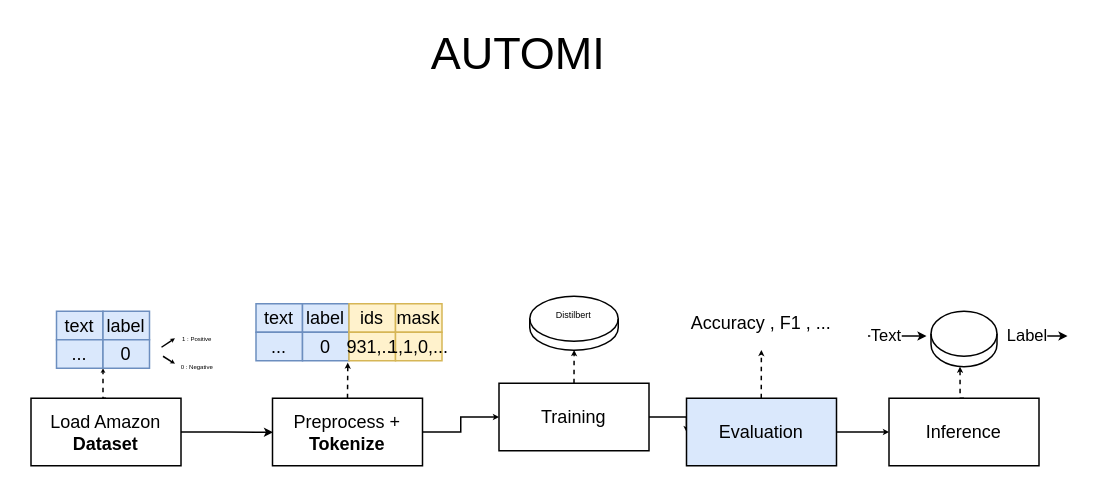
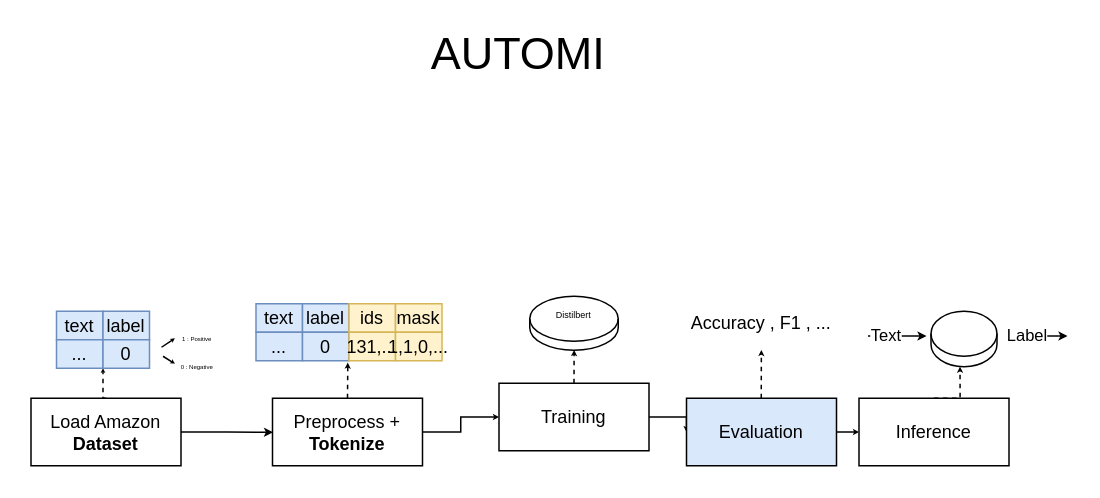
  <mxCell id="0" />
  <mxCell id="1" parent="0" />
  <mxCell id="2" value="&lt;font style=&quot;font-size: 30px;&quot;&gt;AUTOMI&lt;/font&gt;" style="text;html=1;align=center;verticalAlign=middle;whiteSpace=wrap;rounded=0;" parent="1" vertex="1"><mxGeometry x="315" y="20" width="60" height="30" as="geometry" /></mxCell>
  <mxCell id="3" style="edgeStyle=orthogonalEdgeStyle;rounded=0;orthogonalLoop=1;jettySize=auto;html=1;exitX=1;exitY=0.5;exitDx=0;exitDy=0;endSize=3;" edge="1" parent="1" source="5"><mxGeometry relative="1" as="geometry"><mxPoint x="181.333" y="287.667" as="targetPoint" /></mxGeometry></mxCell>
  <mxCell id="4" style="edgeStyle=orthogonalEdgeStyle;rounded=0;orthogonalLoop=1;jettySize=auto;html=1;exitX=0.5;exitY=0;exitDx=0;exitDy=0;entryX=0;entryY=1;entryDx=0;entryDy=0;dashed=1;endSize=0;" edge="1" parent="1" source="5" target="12"><mxGeometry relative="1" as="geometry" /></mxCell>
  <mxCell id="5" value="Load Amazon &lt;b&gt;Dataset&lt;/b&gt;" style="rounded=0;whiteSpace=wrap;html=1;" vertex="1" parent="1"><mxGeometry x="20" y="265" width="100" height="45" as="geometry" /></mxCell>
  <mxCell id="6" style="edgeStyle=orthogonalEdgeStyle;rounded=0;orthogonalLoop=1;jettySize=auto;html=1;exitX=0.5;exitY=0;exitDx=0;exitDy=0;dashed=1;endSize=1;" edge="1" parent="1" source="8"><mxGeometry relative="1" as="geometry"><mxPoint x="231.2" y="241.2" as="targetPoint" /></mxGeometry></mxCell>
  <mxCell id="7" style="edgeStyle=orthogonalEdgeStyle;rounded=0;orthogonalLoop=1;jettySize=auto;html=1;exitX=1;exitY=0.5;exitDx=0;exitDy=0;entryX=0;entryY=0.5;entryDx=0;entryDy=0;endSize=1;" edge="1" parent="1" source="8" target="23"><mxGeometry relative="1" as="geometry" /></mxCell>
  <mxCell id="8" value="Preprocess + &lt;b&gt;Tokenize&lt;/b&gt;" style="rounded=0;whiteSpace=wrap;html=1;" vertex="1" parent="1"><mxGeometry x="181" y="265" width="100" height="45" as="geometry" /></mxCell>
  <mxCell id="9" value="text" style="rounded=0;whiteSpace=wrap;html=1;fillColor=#dae8fc;strokeColor=#6c8ebf;" vertex="1" parent="1"><mxGeometry x="37" y="207" width="31" height="19" as="geometry" /></mxCell>
  <mxCell id="10" value="label" style="rounded=0;whiteSpace=wrap;html=1;fillColor=#dae8fc;strokeColor=#6c8ebf;" vertex="1" parent="1"><mxGeometry x="68" y="207" width="31" height="19" as="geometry" /></mxCell>
  <mxCell id="11" value="..." style="rounded=0;whiteSpace=wrap;html=1;fillColor=#dae8fc;strokeColor=#6c8ebf;" vertex="1" parent="1"><mxGeometry x="37" y="226" width="31" height="19" as="geometry" /></mxCell>
  <mxCell id="12" value="0" style="rounded=0;whiteSpace=wrap;html=1;fillColor=#dae8fc;strokeColor=#6c8ebf;" vertex="1" parent="1"><mxGeometry x="68" y="226" width="31" height="19" as="geometry" /></mxCell>
  <mxCell id="13" value="text" style="rounded=0;whiteSpace=wrap;html=1;fillColor=#dae8fc;strokeColor=#6c8ebf;" vertex="1" parent="1"><mxGeometry x="170" y="202" width="31" height="19" as="geometry" /></mxCell>
  <mxCell id="14" value="label" style="rounded=0;whiteSpace=wrap;html=1;fillColor=#dae8fc;strokeColor=#6c8ebf;" vertex="1" parent="1"><mxGeometry x="201" y="202" width="31" height="19" as="geometry" /></mxCell>
  <mxCell id="15" value="..." style="rounded=0;whiteSpace=wrap;html=1;fillColor=#dae8fc;strokeColor=#6c8ebf;" vertex="1" parent="1"><mxGeometry x="170" y="221" width="31" height="19" as="geometry" /></mxCell>
  <mxCell id="16" value="0" style="rounded=0;whiteSpace=wrap;html=1;fillColor=#dae8fc;strokeColor=#6c8ebf;" vertex="1" parent="1"><mxGeometry x="201" y="221" width="31" height="19" as="geometry" /></mxCell>
  <mxCell id="17" value="ids" style="rounded=0;whiteSpace=wrap;html=1;fillColor=#fff2cc;strokeColor=#d6b656;" vertex="1" parent="1"><mxGeometry x="232" y="202" width="31" height="19" as="geometry" /></mxCell>
  <mxCell id="18" value="mask" style="rounded=0;whiteSpace=wrap;html=1;fillColor=#fff2cc;strokeColor=#d6b656;" vertex="1" parent="1"><mxGeometry x="263" y="202" width="31" height="19" as="geometry" /></mxCell>
- <mxCell id="19" value="931,..." style="rounded=0;whiteSpace=wrap;html=1;fillColor=#fff2cc;strokeColor=#d6b656;" vertex="1" parent="1"><mxGeometry x="232" y="221" width="31" height="19" as="geometry" /></mxCell>
+ <mxCell id="19" value="131,..." style="rounded=0;whiteSpace=wrap;html=1;fillColor=#fff2cc;strokeColor=#d6b656;" vertex="1" parent="1"><mxGeometry x="232" y="221" width="31" height="19" as="geometry" /></mxCell>
  <mxCell id="20" value="1,1,0,..." style="rounded=0;whiteSpace=wrap;html=1;fillColor=#fff2cc;strokeColor=#d6b656;" vertex="1" parent="1"><mxGeometry x="263" y="221" width="31" height="19" as="geometry" /></mxCell>
  <mxCell id="21" style="edgeStyle=orthogonalEdgeStyle;rounded=0;orthogonalLoop=1;jettySize=auto;html=1;exitX=0.5;exitY=0;exitDx=0;exitDy=0;endSize=1;dashed=1;" edge="1" parent="1" source="23"><mxGeometry relative="1" as="geometry"><mxPoint x="382.077" y="232.846" as="targetPoint" /></mxGeometry></mxCell>
  <mxCell id="22" style="edgeStyle=orthogonalEdgeStyle;rounded=0;orthogonalLoop=1;jettySize=auto;html=1;exitX=1;exitY=0.5;exitDx=0;exitDy=0;entryX=0;entryY=0.5;entryDx=0;entryDy=0;endSize=1;" edge="1" parent="1" source="23" target="31"><mxGeometry relative="1" as="geometry" /></mxCell>
  <mxCell id="23" value="Training" style="rounded=0;whiteSpace=wrap;html=1;" vertex="1" parent="1"><mxGeometry x="332" y="255" width="100" height="45" as="geometry" /></mxCell>
  <mxCell id="24" value="" style="endArrow=classic;html=1;rounded=0;endSize=0;" edge="1" parent="1"><mxGeometry width="50" height="50" relative="1" as="geometry"><mxPoint x="107" y="231" as="sourcePoint" /><mxPoint x="116" y="225" as="targetPoint" /></mxGeometry></mxCell>
  <mxCell id="25" value="" style="endArrow=classic;html=1;rounded=0;endSize=0;" edge="1" parent="1"><mxGeometry width="50" height="50" relative="1" as="geometry"><mxPoint x="108" y="237" as="sourcePoint" /><mxPoint x="116" y="242" as="targetPoint" /></mxGeometry></mxCell>
  <mxCell id="26" value="&lt;font style=&quot;font-size: 4px;&quot;&gt;1 : Positive&lt;/font&gt;" style="text;html=1;align=center;verticalAlign=middle;whiteSpace=wrap;rounded=0;" vertex="1" parent="1"><mxGeometry x="118" y="219" width="26" height="7" as="geometry" /></mxCell>
  <mxCell id="27" value="&lt;font style=&quot;font-size: 4px;&quot;&gt;0 : Negative&lt;/font&gt;" style="text;html=1;align=center;verticalAlign=middle;whiteSpace=wrap;rounded=0;" vertex="1" parent="1"><mxGeometry x="118" y="238" width="26" height="7" as="geometry" /></mxCell>
  <mxCell id="28" value="" style="shape=cylinder3;whiteSpace=wrap;html=1;boundedLbl=1;backgroundOutline=1;size=15;" vertex="1" parent="1"><mxGeometry x="352.5" y="197" width="59" height="36" as="geometry" /></mxCell>
  <mxCell id="29" value="&lt;font style=&quot;font-size: 6px;&quot;&gt;Distilbert&lt;/font&gt;" style="text;html=1;align=center;verticalAlign=middle;whiteSpace=wrap;rounded=0;" vertex="1" parent="1"><mxGeometry x="368" y="202" width="28" height="12" as="geometry" /></mxCell>
  <mxCell id="30" style="edgeStyle=orthogonalEdgeStyle;rounded=0;orthogonalLoop=1;jettySize=auto;html=1;exitX=1;exitY=0.5;exitDx=0;exitDy=0;entryX=0;entryY=0.5;entryDx=0;entryDy=0;endSize=1;" edge="1" parent="1" source="31" target="32"><mxGeometry relative="1" as="geometry" /></mxCell>
  <mxCell id="31" value="Evaluation" style="rounded=0;whiteSpace=wrap;html=1;fillColor=#dae8fc;" vertex="1" parent="1"><mxGeometry x="457" y="265" width="100" height="45" as="geometry" /></mxCell>
- <mxCell id="32" value="Inference" style="rounded=0;whiteSpace=wrap;html=1;" vertex="1" parent="1"><mxGeometry x="592" y="265" width="100" height="45" as="geometry" /></mxCell>
+ <mxCell id="32" value="Inference" style="rounded=0;whiteSpace=wrap;html=1;" vertex="1" parent="1"><mxGeometry x="572" y="265" width="100" height="45" as="geometry" /></mxCell>
  <mxCell id="33" style="edgeStyle=orthogonalEdgeStyle;rounded=0;orthogonalLoop=1;jettySize=auto;html=1;exitX=0.5;exitY=0;exitDx=0;exitDy=0;endSize=1;dashed=1;" edge="1" parent="1"><mxGeometry relative="1" as="geometry"><mxPoint x="506.907" y="232.846" as="targetPoint" /><mxPoint x="506.83" y="265" as="sourcePoint" /></mxGeometry></mxCell>
  <mxCell id="34" value="Accuracy , F1 , ..." style="text;html=1;align=center;verticalAlign=middle;whiteSpace=wrap;rounded=0;" vertex="1" parent="1"><mxGeometry x="451" y="206.5" width="112" height="17" as="geometry" /></mxCell>
  <mxCell id="35" value="" style="shape=cylinder3;whiteSpace=wrap;html=1;boundedLbl=1;backgroundOutline=1;size=15;" vertex="1" parent="1"><mxGeometry x="620" y="207" width="44" height="37" as="geometry" /></mxCell>
  <mxCell id="36" value="" style="endArrow=classic;html=1;rounded=0;endSize=3;" edge="1" parent="1"><mxGeometry width="50" height="50" relative="1" as="geometry"><mxPoint x="578" y="223.5" as="sourcePoint" /><mxPoint x="617" y="223.5" as="targetPoint" /></mxGeometry></mxCell>
  <mxCell id="37" value="Text" style="edgeLabel;html=1;align=center;verticalAlign=middle;resizable=0;points=[];" vertex="1" connectable="0" parent="36"><mxGeometry x="-0.425" y="1" relative="1" as="geometry"><mxPoint as="offset" /></mxGeometry></mxCell>
  <mxCell id="38" value="" style="endArrow=classic;html=1;rounded=0;endSize=3;" edge="1" parent="1"><mxGeometry width="50" height="50" relative="1" as="geometry"><mxPoint x="672" y="223.5" as="sourcePoint" /><mxPoint x="711" y="223.5" as="targetPoint" /></mxGeometry></mxCell>
  <mxCell id="39" value="Label" style="edgeLabel;html=1;align=center;verticalAlign=middle;resizable=0;points=[];" vertex="1" connectable="0" parent="38"><mxGeometry x="-0.425" y="1" relative="1" as="geometry"><mxPoint as="offset" /></mxGeometry></mxCell>
  <mxCell id="40" style="edgeStyle=orthogonalEdgeStyle;rounded=0;orthogonalLoop=1;jettySize=auto;html=1;exitX=0.5;exitY=0;exitDx=0;exitDy=0;entryX=0.44;entryY=0.997;entryDx=0;entryDy=0;entryPerimeter=0;dashed=1;endSize=1;" edge="1" parent="1" source="32" target="35"><mxGeometry relative="1" as="geometry" /></mxCell>
